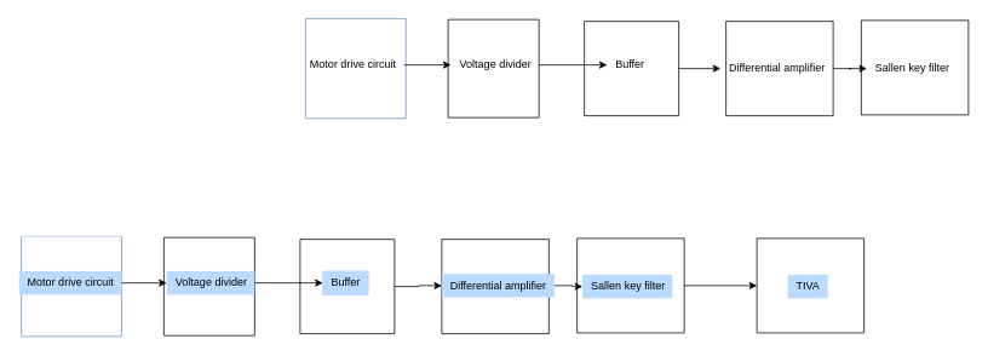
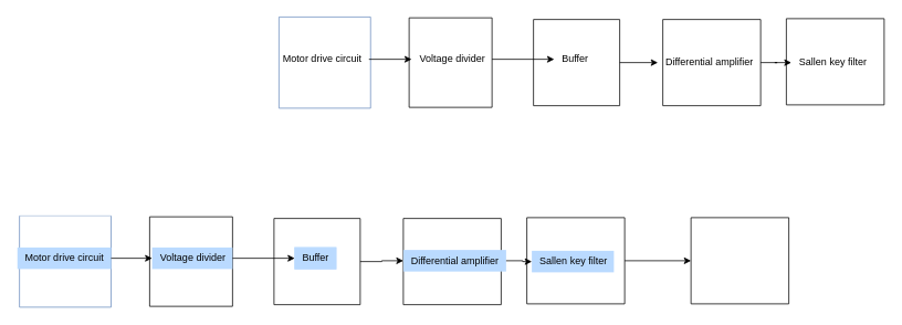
  <mxCell id="0" />
  <mxCell id="1" parent="0" />
  <mxCell id="2" value="" style="swimlane;startSize=0;fillColor=#dae8fc;strokeColor=#6c8ebf;" vertex="1" parent="1"><mxGeometry x="336" y="20" width="110.5" height="110" as="geometry"><mxRectangle x="436" y="190" width="50" height="44" as="alternateBounds" /></mxGeometry></mxCell>
  <mxCell id="3" value="Motor drive circuit" style="text;html=1;align=center;verticalAlign=middle;resizable=0;points=[];autosize=1;strokeColor=none;fillColor=none;" vertex="1" parent="2"><mxGeometry x="-4.5" y="38" width="113" height="26" as="geometry" /></mxCell>
  <mxCell id="4" value="" style="edgeStyle=orthogonalEdgeStyle;rounded=0;orthogonalLoop=1;jettySize=auto;html=1;" edge="1" parent="1" source="5" target="10"><mxGeometry relative="1" as="geometry" /></mxCell>
  <mxCell id="5" value="" style="swimlane;startSize=0;" vertex="1" parent="1"><mxGeometry x="643" y="23" width="104" height="104" as="geometry"><mxRectangle x="650" y="188" width="50" height="44" as="alternateBounds" /></mxGeometry></mxCell>
  <mxCell id="6" value="Buffer" style="text;html=1;align=center;verticalAlign=middle;resizable=0;points=[];autosize=1;strokeColor=none;fillColor=none;" vertex="1" parent="5"><mxGeometry x="25" y="35" width="50" height="26" as="geometry" /></mxCell>
  <mxCell id="7" value="" style="swimlane;startSize=0;" vertex="1" parent="1"><mxGeometry x="493" y="21" width="100" height="108" as="geometry"><mxRectangle x="544" y="186" width="50" height="44" as="alternateBounds" /></mxGeometry></mxCell>
  <mxCell id="8" value="Voltage divider" style="text;html=1;align=center;verticalAlign=middle;resizable=0;points=[];autosize=1;strokeColor=none;fillColor=none;" vertex="1" parent="7"><mxGeometry x="3" y="37" width="97" height="26" as="geometry" /></mxCell>
  <mxCell id="9" value="" style="swimlane;startSize=0;" vertex="1" parent="1"><mxGeometry x="799" y="23" width="118" height="104" as="geometry"><mxRectangle x="650" y="188" width="50" height="44" as="alternateBounds" /></mxGeometry></mxCell>
  <mxCell id="10" value="Differential amplifier" style="text;html=1;align=center;verticalAlign=middle;resizable=0;points=[];autosize=1;strokeColor=none;fillColor=none;" vertex="1" parent="9"><mxGeometry x="-6" y="39" width="124" height="26" as="geometry" /></mxCell>
  <mxCell id="11" value="" style="swimlane;startSize=0;" vertex="1" parent="1"><mxGeometry x="948" y="22" width="118" height="104" as="geometry"><mxRectangle x="650" y="188" width="50" height="44" as="alternateBounds" /></mxGeometry></mxCell>
  <mxCell id="12" value="Sallen key filter" style="text;html=1;align=center;verticalAlign=middle;resizable=0;points=[];autosize=1;strokeColor=none;fillColor=none;" vertex="1" parent="11"><mxGeometry x="6" y="40" width="99" height="26" as="geometry" /></mxCell>
  <mxCell id="13" value="" style="edgeStyle=orthogonalEdgeStyle;rounded=0;orthogonalLoop=1;jettySize=auto;html=1;" edge="1" parent="1" source="3" target="8"><mxGeometry relative="1" as="geometry" /></mxCell>
  <mxCell id="14" value="" style="edgeStyle=orthogonalEdgeStyle;rounded=0;orthogonalLoop=1;jettySize=auto;html=1;" edge="1" parent="1" source="8" target="6"><mxGeometry relative="1" as="geometry" /></mxCell>
  <mxCell id="15" value="" style="edgeStyle=orthogonalEdgeStyle;rounded=0;orthogonalLoop=1;jettySize=auto;html=1;" edge="1" parent="1" source="10" target="12"><mxGeometry relative="1" as="geometry" /></mxCell>
  <mxCell id="16" value="" style="swimlane;startSize=0;fillColor=#dae8fc;strokeColor=#6c8ebf;swimlaneFillColor=default;" vertex="1" parent="1"><mxGeometry x="23" y="260" width="110.5" height="110" as="geometry"><mxRectangle x="436" y="190" width="50" height="44" as="alternateBounds" /></mxGeometry></mxCell>
  <mxCell id="17" value="Motor drive circuit" style="text;html=1;align=center;verticalAlign=middle;resizable=0;points=[];autosize=1;strokeColor=none;fillColor=#BADAFF;" vertex="1" parent="16"><mxGeometry x="-2.5" y="38" width="113" height="26" as="geometry" /></mxCell>
  <mxCell id="18" value="" style="edgeStyle=orthogonalEdgeStyle;rounded=0;orthogonalLoop=1;jettySize=auto;html=1;" edge="1" source="19" target="24" parent="1"><mxGeometry relative="1" as="geometry" /></mxCell>
  <mxCell id="19" value="" style="swimlane;startSize=0;" vertex="1" parent="1"><mxGeometry x="330" y="263" width="104" height="104" as="geometry"><mxRectangle x="650" y="188" width="50" height="44" as="alternateBounds" /></mxGeometry></mxCell>
  <mxCell id="20" value="Buffer" style="text;html=1;align=center;verticalAlign=middle;resizable=0;points=[];autosize=1;strokeColor=#BADAFF;fillColor=#BADAFF;" vertex="1" parent="19"><mxGeometry x="25" y="35" width="50" height="26" as="geometry" /></mxCell>
  <mxCell id="21" value="" style="swimlane;startSize=0;" vertex="1" parent="1"><mxGeometry x="180" y="261" width="100" height="108" as="geometry"><mxRectangle x="544" y="186" width="50" height="44" as="alternateBounds" /></mxGeometry></mxCell>
  <mxCell id="22" value="Voltage divider" style="text;html=1;align=center;verticalAlign=middle;resizable=0;points=[];autosize=1;strokeColor=none;fillColor=#BADAFF;" vertex="1" parent="21"><mxGeometry x="3" y="37" width="97" height="26" as="geometry" /></mxCell>
  <mxCell id="23" value="" style="swimlane;startSize=0;" vertex="1" parent="1"><mxGeometry x="486" y="263" width="118" height="104" as="geometry"><mxRectangle x="650" y="188" width="50" height="44" as="alternateBounds" /></mxGeometry></mxCell>
  <mxCell id="24" value="Differential amplifier" style="text;html=1;align=center;verticalAlign=middle;resizable=0;points=[];autosize=1;strokeColor=none;fillColor=#BADAFF;" vertex="1" parent="23"><mxGeometry y="38" width="124" height="26" as="geometry" /></mxCell>
  <mxCell id="25" value="" style="edgeStyle=orthogonalEdgeStyle;rounded=0;orthogonalLoop=1;jettySize=auto;html=1;" edge="1" parent="1" source="26" target="31"><mxGeometry relative="1" as="geometry" /></mxCell>
  <mxCell id="26" value="" style="swimlane;startSize=0;" vertex="1" parent="1"><mxGeometry x="635" y="262" width="118" height="104" as="geometry"><mxRectangle x="650" y="188" width="50" height="44" as="alternateBounds" /></mxGeometry></mxCell>
  <mxCell id="27" value="Sallen key filter" style="text;html=1;align=center;verticalAlign=middle;resizable=0;points=[];autosize=1;strokeColor=none;fillColor=#BADAFF;" vertex="1" parent="26"><mxGeometry x="6" y="40" width="99" height="26" as="geometry" /></mxCell>
  <mxCell id="28" value="" style="edgeStyle=orthogonalEdgeStyle;rounded=0;orthogonalLoop=1;jettySize=auto;html=1;" edge="1" source="17" target="22" parent="1"><mxGeometry relative="1" as="geometry" /></mxCell>
  <mxCell id="29" value="" style="edgeStyle=orthogonalEdgeStyle;rounded=0;orthogonalLoop=1;jettySize=auto;html=1;" edge="1" source="22" target="20" parent="1"><mxGeometry relative="1" as="geometry" /></mxCell>
  <mxCell id="30" value="" style="edgeStyle=orthogonalEdgeStyle;rounded=0;orthogonalLoop=1;jettySize=auto;html=1;" edge="1" source="24" target="27" parent="1"><mxGeometry relative="1" as="geometry" /></mxCell>
  <mxCell id="31" value="" style="swimlane;startSize=0;" vertex="1" parent="1"><mxGeometry x="833" y="262" width="118" height="104" as="geometry"><mxRectangle x="650" y="188" width="50" height="44" as="alternateBounds" /></mxGeometry></mxCell>
- <mxCell id="32" value="TIVA" style="text;html=1;align=center;verticalAlign=middle;resizable=0;points=[];autosize=1;strokeColor=none;fillColor=#BADAFF;" vertex="1" parent="31"><mxGeometry x="34" y="40" width="44" height="26" as="geometry" /></mxCell>
